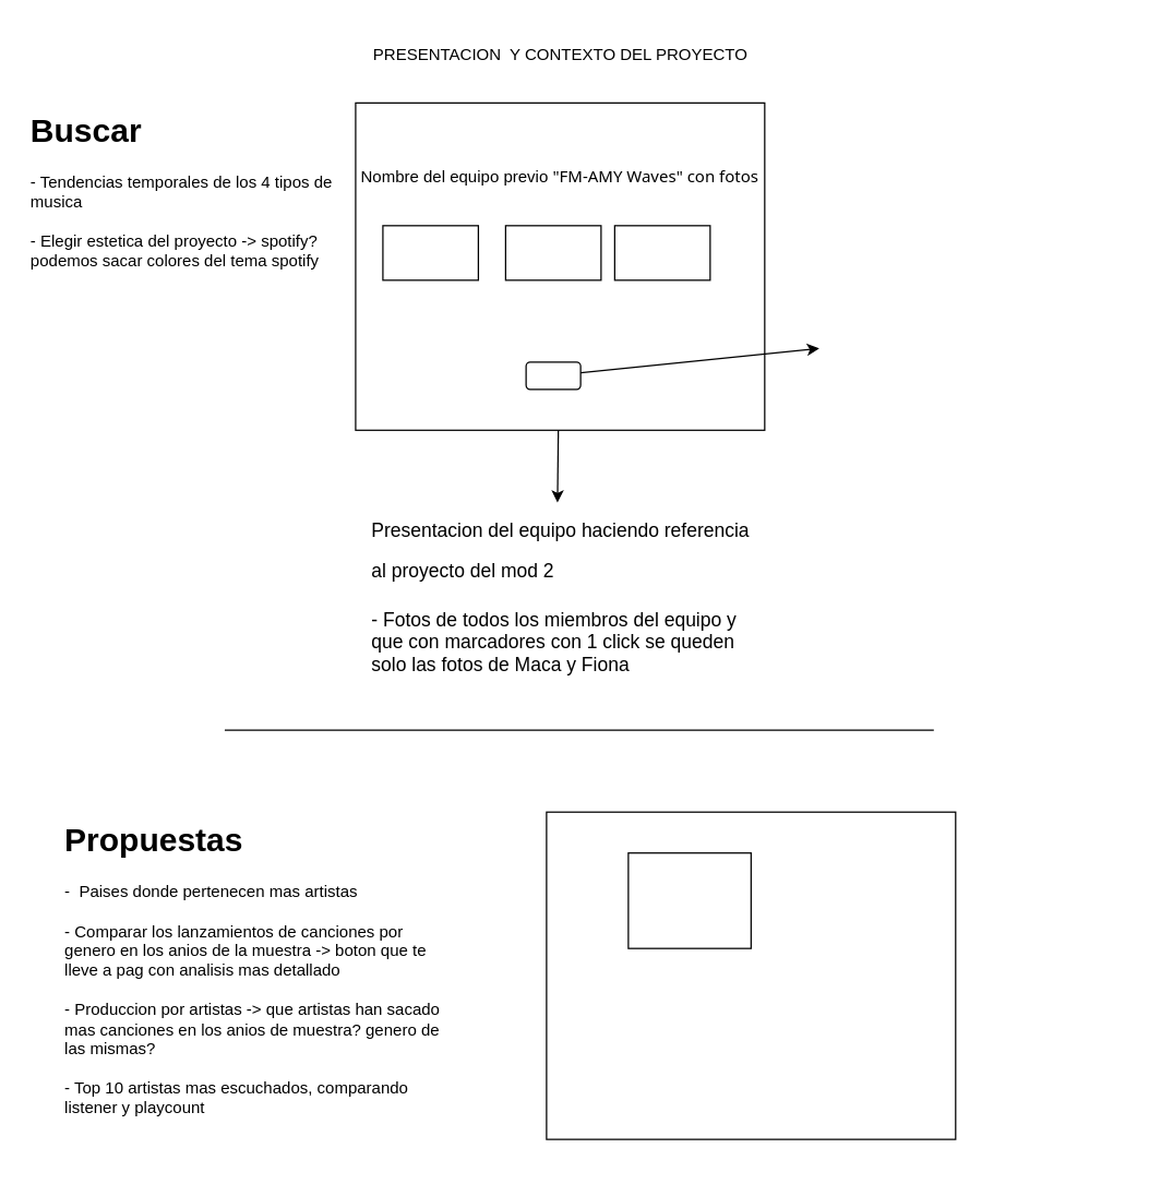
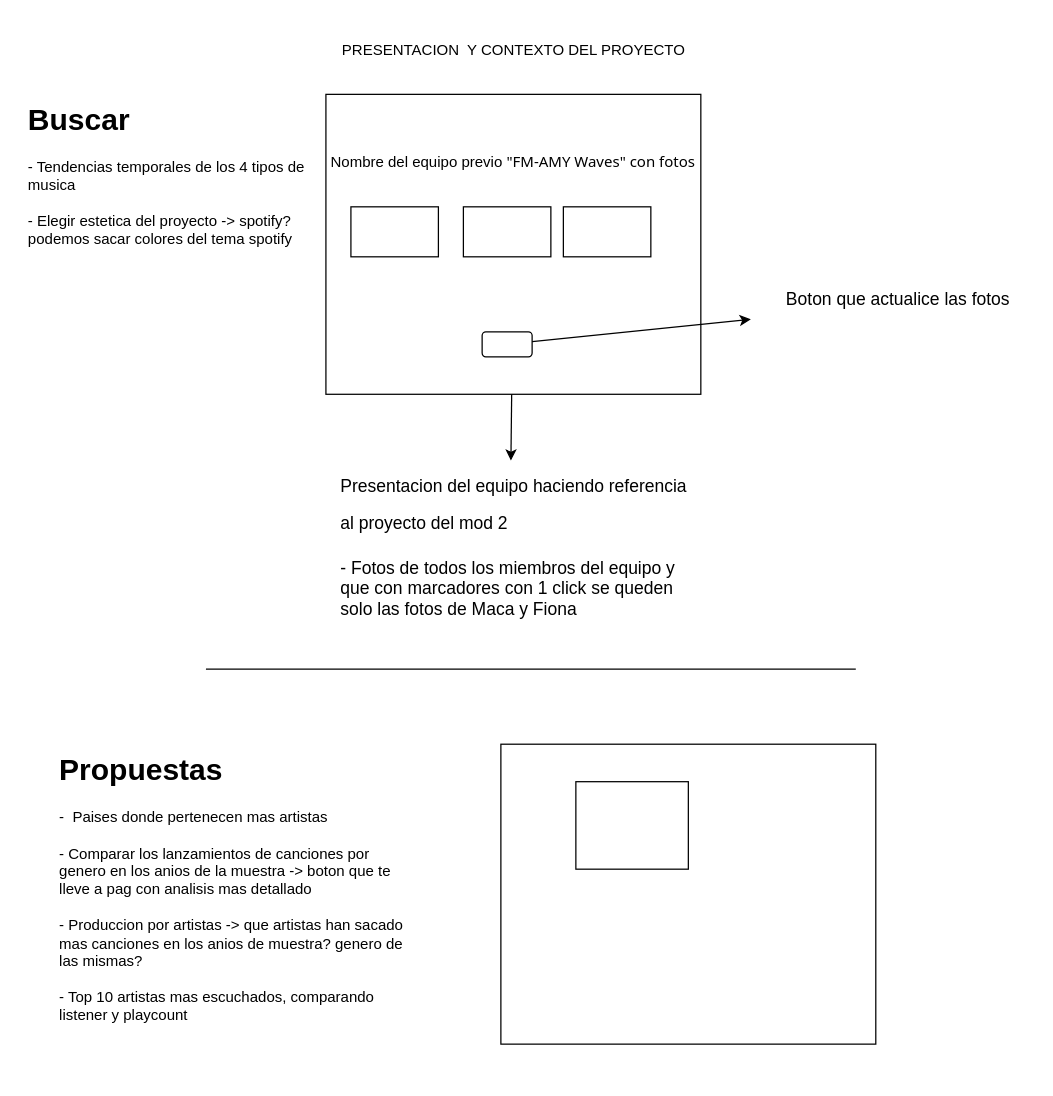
  <mxCell id="0" />
  <mxCell id="1" parent="0" />
  <mxCell id="2" value="" style="rounded=0;whiteSpace=wrap;html=1;" parent="1" vertex="1"><mxGeometry x="260" y="75" width="300" height="240" as="geometry" /></mxCell>
  <mxCell id="3" value="PRESENTACION&amp;nbsp; Y CONTEXTO DEL PROYECTO" style="text;html=1;align=center;verticalAlign=middle;whiteSpace=wrap;rounded=0;" parent="1" vertex="1"><mxGeometry x="232.5" y="20" width="355" height="40" as="geometry" /></mxCell>
  <mxCell id="4" value="&lt;h1 style=&quot;margin-top: 0px;&quot;&gt;&lt;font style=&quot;font-size: 14px; font-weight: normal;&quot;&gt;Presentacion del equipo haciendo referencia al proyecto del mod 2&lt;/font&gt;&lt;/h1&gt;&lt;div&gt;&lt;font style=&quot;font-size: 14px; font-weight: normal;&quot;&gt;- Fotos de todos los miembros del equipo y que con marcadores con 1 click se queden solo las fotos de Maca y Fiona&lt;/font&gt;&lt;/div&gt;" style="text;html=1;whiteSpace=wrap;overflow=hidden;rounded=0;" parent="1" vertex="1"><mxGeometry x="270" y="365" width="290" height="160" as="geometry" /></mxCell>
  <mxCell id="5" value="" style="endArrow=classic;html=1;rounded=0;entryX=0.476;entryY=0.019;entryDx=0;entryDy=0;entryPerimeter=0;" parent="1" source="2" target="4" edge="1"><mxGeometry width="50" height="50" relative="1" as="geometry"><mxPoint x="400" y="405" as="sourcePoint" /><mxPoint x="380" y="575" as="targetPoint" /></mxGeometry></mxCell>
  <mxCell id="6" value="Nombre del equipo previo&amp;nbsp;&lt;span style=&quot;font-family: 'Segoe UI';&quot;&gt;&quot;FM-AMY Waves&quot; con fotos&lt;/span&gt;" style="text;html=1;align=center;verticalAlign=middle;whiteSpace=wrap;rounded=0;" parent="1" vertex="1"><mxGeometry x="250" y="115" width="320" height="30" as="geometry" /></mxCell>
  <mxCell id="7" value="" style="rounded=0;whiteSpace=wrap;html=1;" parent="1" vertex="1"><mxGeometry x="280" y="165" width="70" height="40" as="geometry" /></mxCell>
  <mxCell id="8" value="" style="rounded=0;whiteSpace=wrap;html=1;" parent="1" vertex="1"><mxGeometry x="370" y="165" width="70" height="40" as="geometry" /></mxCell>
  <mxCell id="9" value="" style="rounded=0;whiteSpace=wrap;html=1;" parent="1" vertex="1"><mxGeometry x="450" y="165" width="70" height="40" as="geometry" /></mxCell>
  <mxCell id="10" value="" style="rounded=1;whiteSpace=wrap;html=1;" parent="1" vertex="1"><mxGeometry x="385" y="265" width="40" height="20" as="geometry" /></mxCell>
  <mxCell id="11" value="" style="endArrow=classic;html=1;rounded=0;" parent="1" source="10" edge="1"><mxGeometry width="50" height="50" relative="1" as="geometry"><mxPoint x="510" y="285" as="sourcePoint" /><mxPoint x="600" y="255" as="targetPoint" /></mxGeometry></mxCell>
+ <mxCell id="12" value="&lt;h1 style=&quot;margin-top: 0px;&quot;&gt;&lt;span style=&quot;font-size: 14px; font-weight: 400;&quot;&gt;Boton que actualice las fotos&amp;nbsp;&lt;/span&gt;&lt;/h1&gt;" style="text;html=1;whiteSpace=wrap;overflow=hidden;rounded=0;align=center;" parent="1" vertex="1"><mxGeometry x="620" y="215" width="200" height="70" as="geometry" /></mxCell>
  <mxCell id="13" value="" style="endArrow=none;html=1;rounded=0;" parent="1" edge="1"><mxGeometry width="50" height="50" relative="1" as="geometry"><mxPoint x="164" y="535" as="sourcePoint" /><mxPoint x="684" y="535" as="targetPoint" /></mxGeometry></mxCell>
  <mxCell id="14" value="" style="rounded=0;whiteSpace=wrap;html=1;" parent="1" vertex="1"><mxGeometry x="400" y="595" width="300" height="240" as="geometry" /></mxCell>
  <mxCell id="15" value="" style="rounded=0;whiteSpace=wrap;html=1;" parent="1" vertex="1"><mxGeometry x="460" y="625" width="90" height="70" as="geometry" /></mxCell>
  <mxCell id="16" value="&lt;h1 style=&quot;margin-top: 0px;&quot;&gt;&lt;span style=&quot;background-color: initial;&quot;&gt;Buscar&lt;/span&gt;&lt;/h1&gt;&lt;div&gt;&lt;span style=&quot;background-color: initial;&quot;&gt;- Tendencias temporales de los 4 tipos de musica&lt;/span&gt;&lt;/div&gt;&lt;div&gt;&lt;span style=&quot;background-color: initial;&quot;&gt;&lt;br&gt;&lt;/span&gt;&lt;/div&gt;&lt;div&gt;&lt;span style=&quot;background-color: initial;&quot;&gt;- Elegir estetica del proyecto -&amp;gt; spotify? podemos sacar colores del tema spotify&lt;/span&gt;&lt;/div&gt;" style="text;html=1;whiteSpace=wrap;overflow=hidden;rounded=0;" vertex="1" parent="1"><mxGeometry x="20" y="75" width="225" height="200" as="geometry" /></mxCell>
  <mxCell id="17" value="&lt;h1 style=&quot;margin-top: 0px;&quot;&gt;&lt;span style=&quot;background-color: initial;&quot;&gt;Propuestas&lt;/span&gt;&lt;/h1&gt;&lt;div&gt;&lt;span style=&quot;background-color: initial;&quot;&gt;-&amp;nbsp; Paises donde pertenecen mas artistas&lt;/span&gt;&lt;/div&gt;&lt;div&gt;&lt;span style=&quot;background-color: initial;&quot;&gt;&lt;br&gt;&lt;/span&gt;&lt;/div&gt;&lt;div&gt;&lt;span style=&quot;background-color: initial;&quot;&gt;- Comparar los lanzamientos de canciones por genero en los anios de la muestra -&amp;gt; boton que te lleve a pag con analisis mas detallado&lt;/span&gt;&lt;/div&gt;&lt;div&gt;&lt;span style=&quot;background-color: initial;&quot;&gt;&lt;br&gt;&lt;/span&gt;&lt;/div&gt;&lt;div&gt;- Produccion por artistas -&amp;gt; que artistas han sacado mas canciones en los anios de muestra? genero de las mismas?&lt;/div&gt;&lt;div&gt;&lt;br&gt;&lt;/div&gt;&lt;div&gt;- Top 10 artistas mas escuchados, comparando listener y playcount&lt;/div&gt;" style="text;html=1;whiteSpace=wrap;overflow=hidden;rounded=0;" vertex="1" parent="1"><mxGeometry x="45" y="595" width="285" height="260" as="geometry" /></mxCell>
